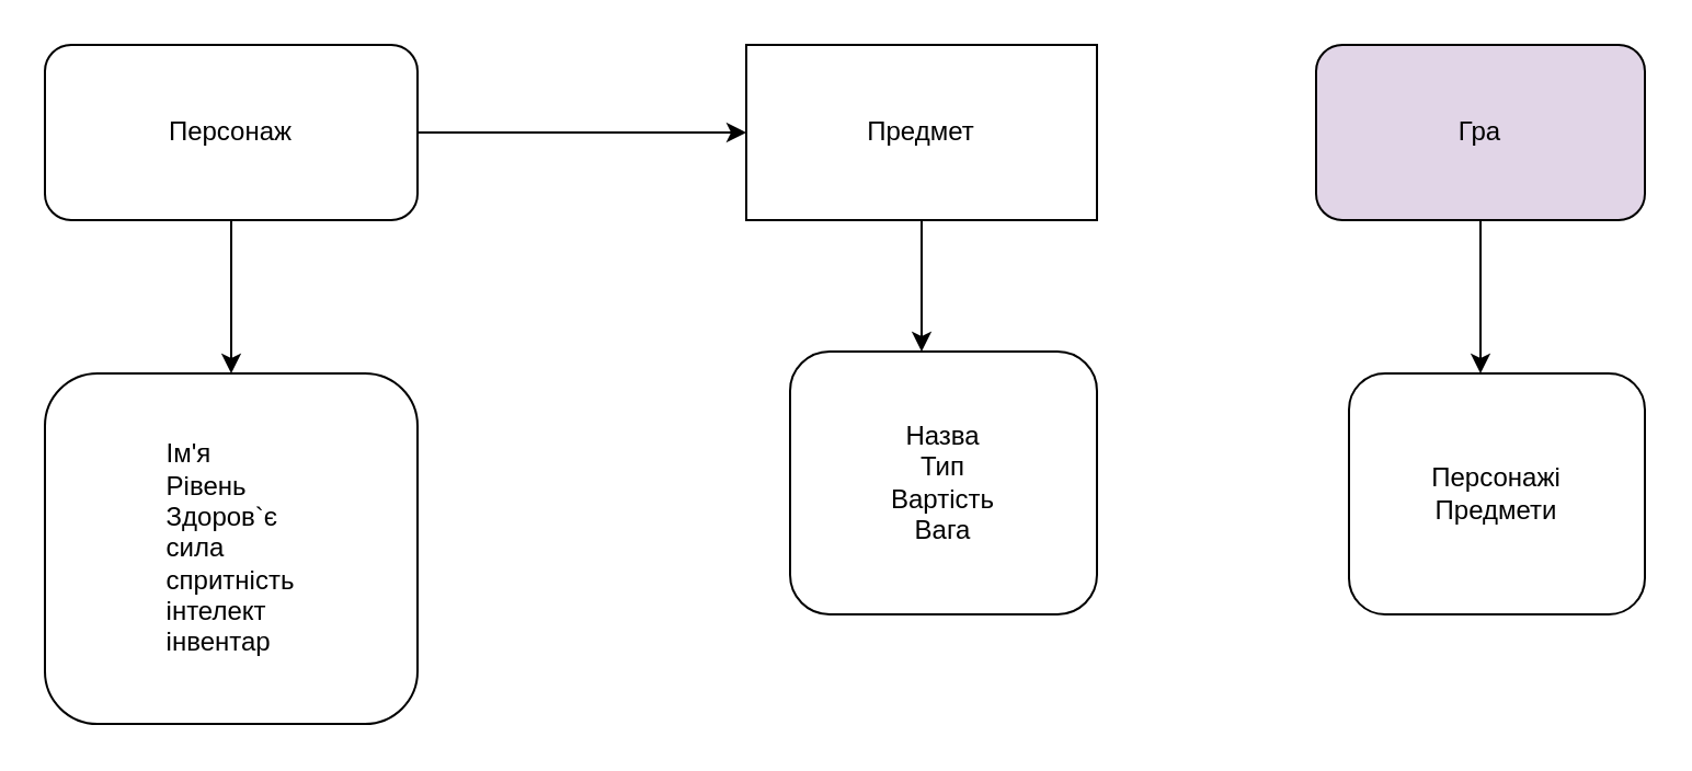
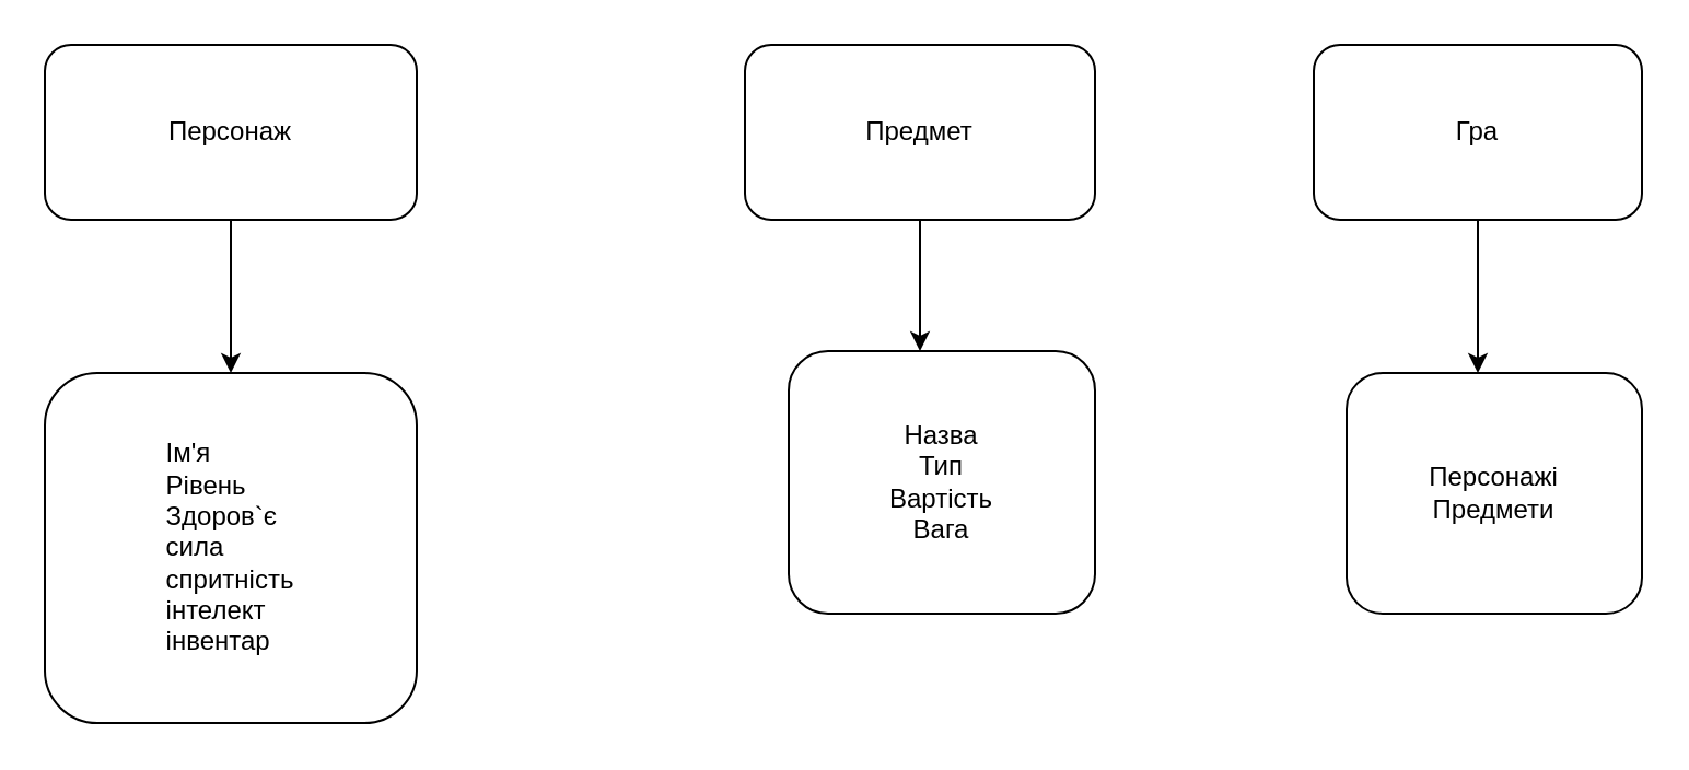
  <mxCell id="0" />
  <mxCell id="1" parent="0" />
  <mxCell id="2" style="edgeStyle=orthogonalEdgeStyle;rounded=0;orthogonalLoop=1;jettySize=auto;html=1;exitX=0.5;exitY=1;exitDx=0;exitDy=0;" edge="1" parent="1" source="4"><mxGeometry relative="1" as="geometry"><mxPoint x="105" y="170" as="targetPoint" /></mxGeometry></mxCell>
- <mxCell id="3" style="edgeStyle=orthogonalEdgeStyle;rounded=0;orthogonalLoop=1;jettySize=auto;html=1;exitX=1;exitY=0.5;exitDx=0;exitDy=0;entryX=0;entryY=0.5;entryDx=0;entryDy=0;" edge="1" parent="1" source="4" target="7"><mxGeometry relative="1" as="geometry" /></mxCell>
  <mxCell id="4" value="Персонаж" style="rounded=1;whiteSpace=wrap;html=1;" vertex="1" parent="1"><mxGeometry x="20" y="20" width="170" height="80" as="geometry" /></mxCell>
  <mxCell id="5" value="&lt;div style=&quot;text-align: left;&quot;&gt;&lt;div&gt;Ім'я&lt;/div&gt;&lt;div&gt;Рівень&lt;/div&gt;&lt;div&gt;Здоров`є&lt;/div&gt;&lt;div&gt;сила&lt;/div&gt;&lt;div&gt;спритність&lt;/div&gt;&lt;div&gt;інтелект&lt;/div&gt;&lt;div&gt;інвентар&lt;/div&gt;&lt;/div&gt;" style="rounded=1;whiteSpace=wrap;html=1;" vertex="1" parent="1"><mxGeometry x="20" y="170" width="170" height="160" as="geometry" /></mxCell>
  <mxCell id="6" style="edgeStyle=orthogonalEdgeStyle;rounded=0;orthogonalLoop=1;jettySize=auto;html=1;exitX=0.5;exitY=1;exitDx=0;exitDy=0;" edge="1" parent="1" source="7"><mxGeometry relative="1" as="geometry"><mxPoint x="420" y="160" as="targetPoint" /></mxGeometry></mxCell>
- <mxCell id="7" value="Предмет" style="whiteSpace=wrap;html=1;rounded=0;" vertex="1" parent="1"><mxGeometry x="340" y="20" width="160" height="80" as="geometry" /></mxCell>
+ <mxCell id="7" value="Предмет" style="rounded=1;whiteSpace=wrap;html=1;" vertex="1" parent="1"><mxGeometry x="340" y="20" width="160" height="80" as="geometry" /></mxCell>
  <mxCell id="8" value="Назва&lt;div&gt;Тип&lt;/div&gt;&lt;div&gt;Вартість&lt;/div&gt;&lt;div&gt;Вага&lt;/div&gt;" style="rounded=1;whiteSpace=wrap;html=1;" vertex="1" parent="1"><mxGeometry x="360" y="160" width="140" height="120" as="geometry" /></mxCell>
  <mxCell id="9" style="edgeStyle=orthogonalEdgeStyle;rounded=0;orthogonalLoop=1;jettySize=auto;html=1;exitX=0.5;exitY=1;exitDx=0;exitDy=0;" edge="1" parent="1" source="10"><mxGeometry relative="1" as="geometry"><mxPoint x="675" y="170" as="targetPoint" /></mxGeometry></mxCell>
- <mxCell id="10" value="Гра" style="rounded=1;whiteSpace=wrap;html=1;fillColor=#e1d5e7;" vertex="1" parent="1"><mxGeometry x="600" y="20" width="150" height="80" as="geometry" /></mxCell>
+ <mxCell id="10" value="Гра" style="rounded=1;whiteSpace=wrap;html=1;" vertex="1" parent="1"><mxGeometry x="600" y="20" width="150" height="80" as="geometry" /></mxCell>
  <mxCell id="11" value="Персонажі&lt;div&gt;Предмети&lt;/div&gt;" style="rounded=1;whiteSpace=wrap;html=1;" vertex="1" parent="1"><mxGeometry x="615" y="170" width="135" height="110" as="geometry" /></mxCell>
